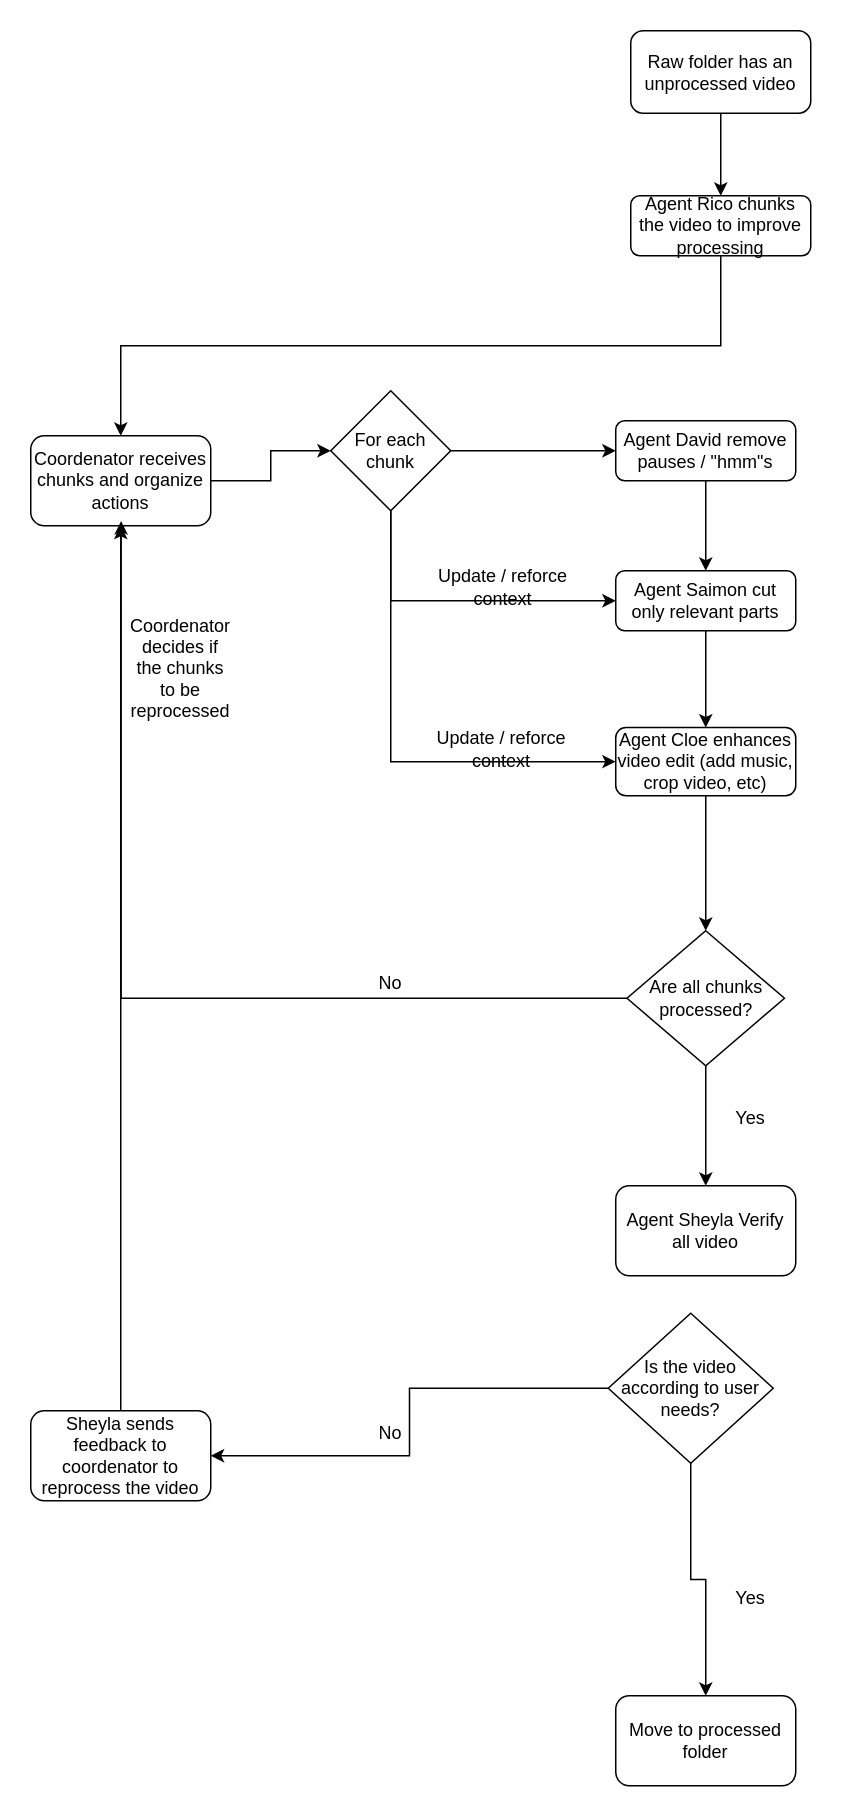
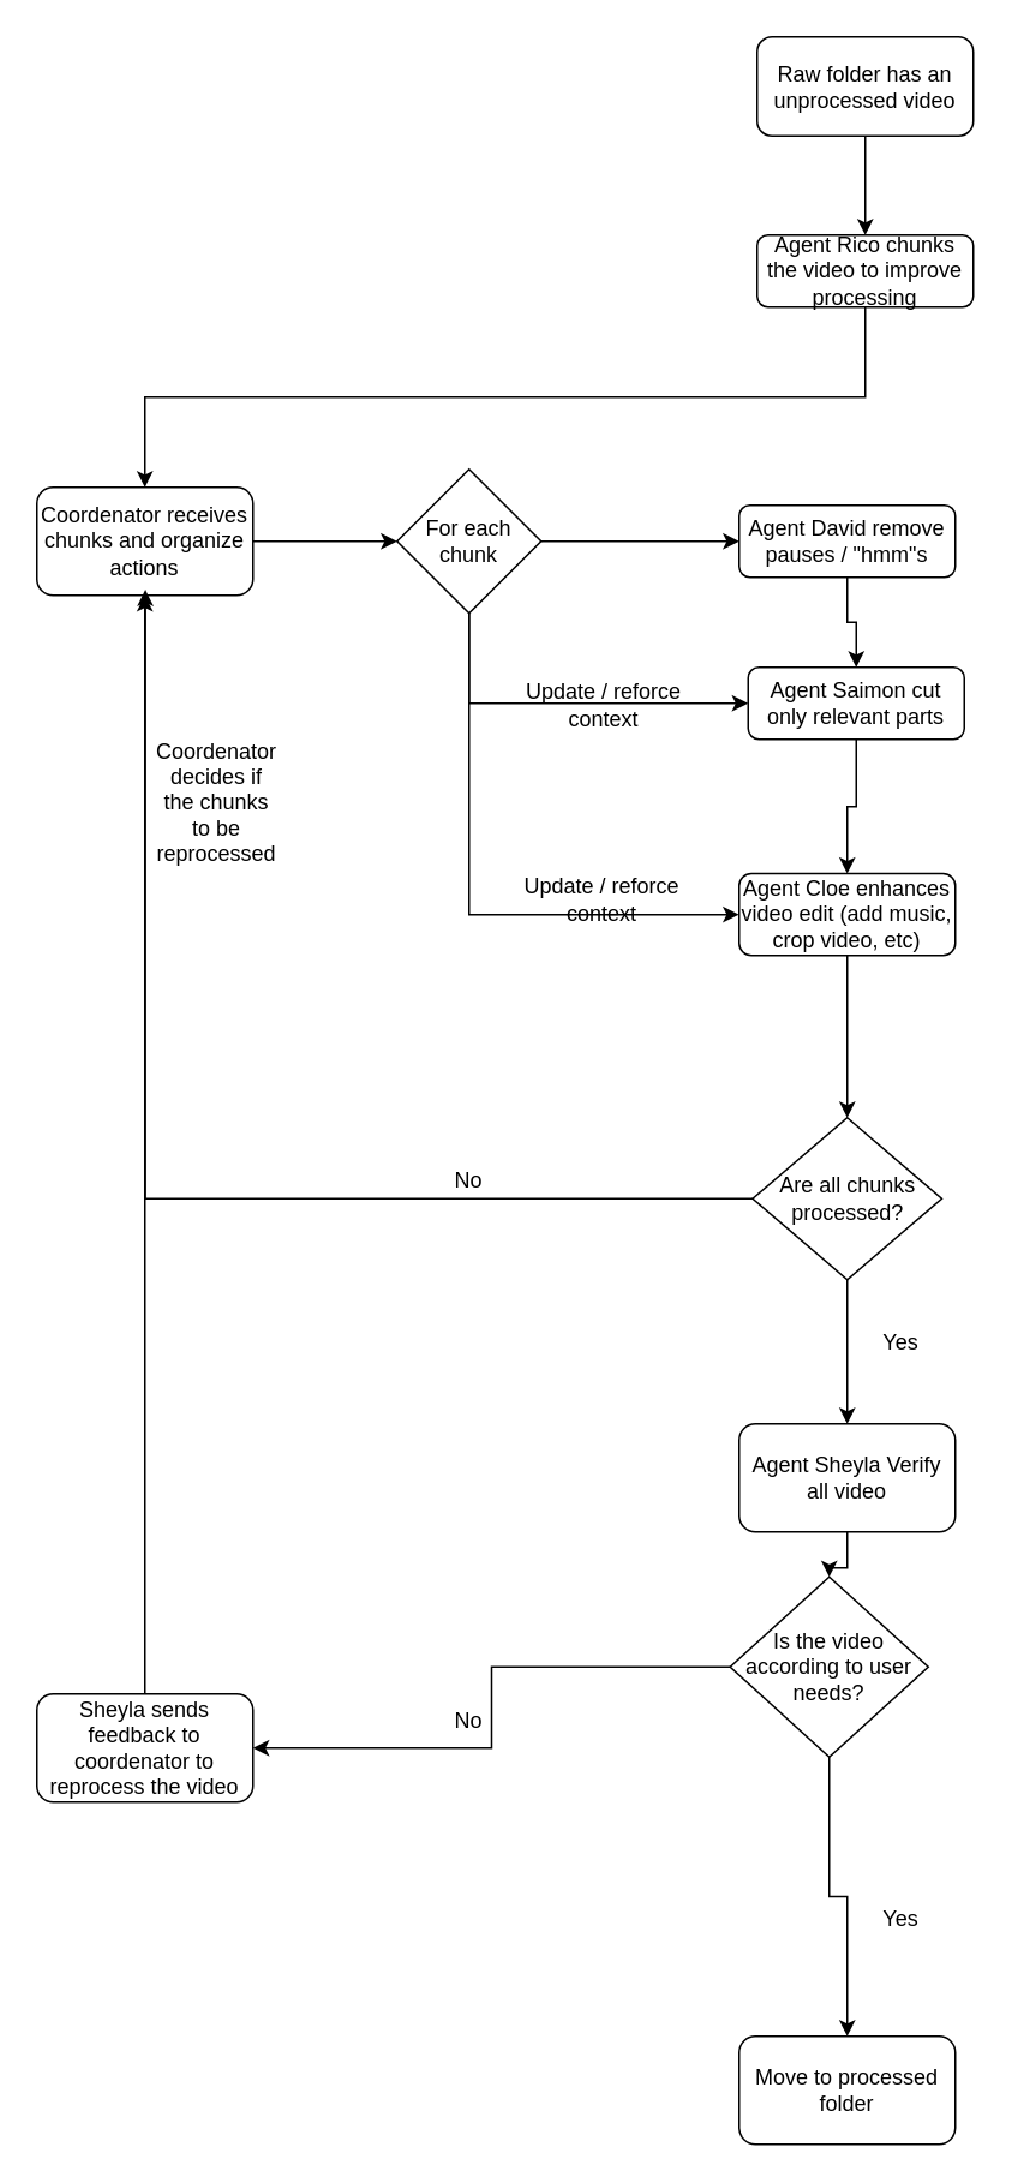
  <mxCell id="0" />
  <mxCell id="1" parent="0" />
  <mxCell id="2" style="edgeStyle=orthogonalEdgeStyle;rounded=0;orthogonalLoop=1;jettySize=auto;html=1;entryX=0.5;entryY=0;entryDx=0;entryDy=0;" edge="1" parent="1" source="3" target="5"><mxGeometry relative="1" as="geometry" /></mxCell>
  <mxCell id="3" value="Raw folder has an unprocessed video" style="rounded=1;whiteSpace=wrap;html=1;fontSize=12;glass=0;strokeWidth=1;shadow=0;" vertex="1" parent="1"><mxGeometry x="420" y="20" width="120" height="55" as="geometry" /></mxCell>
  <mxCell id="4" style="edgeStyle=orthogonalEdgeStyle;rounded=0;orthogonalLoop=1;jettySize=auto;html=1;exitX=0.5;exitY=1;exitDx=0;exitDy=0;entryX=0.5;entryY=0;entryDx=0;entryDy=0;" edge="1" parent="1" source="5" target="7"><mxGeometry relative="1" as="geometry"><mxPoint x="480" y="270" as="targetPoint" /><Array as="points" /></mxGeometry></mxCell>
  <mxCell id="5" value="Agent Rico chunks the video to improve processing" style="rounded=1;whiteSpace=wrap;html=1;fontSize=12;glass=0;strokeWidth=1;shadow=0;" vertex="1" parent="1"><mxGeometry x="420" y="130" width="120" height="40" as="geometry" /></mxCell>
  <mxCell id="6" style="edgeStyle=orthogonalEdgeStyle;rounded=0;orthogonalLoop=1;jettySize=auto;html=1;exitX=1;exitY=0.5;exitDx=0;exitDy=0;entryX=0;entryY=0.5;entryDx=0;entryDy=0;" edge="1" parent="1" source="7" target="11"><mxGeometry relative="1" as="geometry" /></mxCell>
- <mxCell id="7" value="Coordenator receives chunks and organize actions" style="rounded=1;whiteSpace=wrap;html=1;fontSize=12;glass=0;strokeWidth=1;shadow=0;" vertex="1" parent="1"><mxGeometry x="20" y="290" width="120" height="60" as="geometry" /></mxCell>
+ <mxCell id="7" value="Coordenator receives chunks and organize actions" style="rounded=1;whiteSpace=wrap;html=1;fontSize=12;glass=0;strokeWidth=1;shadow=0;" vertex="1" parent="1"><mxGeometry x="20" y="270" width="120" height="60" as="geometry" /></mxCell>
  <mxCell id="8" style="edgeStyle=orthogonalEdgeStyle;rounded=0;orthogonalLoop=1;jettySize=auto;html=1;exitX=1;exitY=0.5;exitDx=0;exitDy=0;entryX=0;entryY=0.5;entryDx=0;entryDy=0;" edge="1" parent="1" source="11" target="13"><mxGeometry relative="1" as="geometry"><mxPoint x="390" y="300.286" as="targetPoint" /></mxGeometry></mxCell>
  <mxCell id="9" style="edgeStyle=orthogonalEdgeStyle;rounded=0;orthogonalLoop=1;jettySize=auto;html=1;exitX=0.5;exitY=1;exitDx=0;exitDy=0;entryX=0;entryY=0.5;entryDx=0;entryDy=0;" edge="1" parent="1" source="11" target="15"><mxGeometry relative="1" as="geometry" /></mxCell>
  <mxCell id="10" style="edgeStyle=orthogonalEdgeStyle;rounded=0;orthogonalLoop=1;jettySize=auto;html=1;exitX=0.5;exitY=1;exitDx=0;exitDy=0;entryX=0;entryY=0.5;entryDx=0;entryDy=0;" edge="1" parent="1" source="11" target="18"><mxGeometry relative="1" as="geometry" /></mxCell>
  <mxCell id="11" value="For each chunk" style="rhombus;whiteSpace=wrap;html=1;" vertex="1" parent="1"><mxGeometry x="220" y="260" width="80" height="80" as="geometry" /></mxCell>
  <mxCell id="12" style="edgeStyle=orthogonalEdgeStyle;rounded=0;orthogonalLoop=1;jettySize=auto;html=1;entryX=0.5;entryY=0;entryDx=0;entryDy=0;" edge="1" parent="1" source="13" target="15"><mxGeometry relative="1" as="geometry" /></mxCell>
  <mxCell id="13" value="Agent David remove pauses / &quot;hmm&quot;s" style="rounded=1;whiteSpace=wrap;html=1;fontSize=12;glass=0;strokeWidth=1;shadow=0;" vertex="1" parent="1"><mxGeometry x="410" y="280" width="120" height="40" as="geometry" /></mxCell>
  <mxCell id="14" style="edgeStyle=orthogonalEdgeStyle;rounded=0;orthogonalLoop=1;jettySize=auto;html=1;entryX=0.5;entryY=0;entryDx=0;entryDy=0;" edge="1" parent="1" source="15" target="18"><mxGeometry relative="1" as="geometry" /></mxCell>
- <mxCell id="15" value="Agent Saimon cut only relevant parts" style="rounded=1;whiteSpace=wrap;html=1;" vertex="1" parent="1"><mxGeometry x="410" y="380" width="120" height="40" as="geometry" /></mxCell>
+ <mxCell id="15" value="Agent Saimon cut only relevant parts" style="rounded=1;whiteSpace=wrap;html=1;" vertex="1" parent="1"><mxGeometry x="415" y="370" width="120" height="40" as="geometry" /></mxCell>
  <mxCell id="16" value="Update / reforce context" style="text;html=1;align=center;verticalAlign=middle;whiteSpace=wrap;rounded=0;" vertex="1" parent="1"><mxGeometry x="270" y="366" width="130" height="50" as="geometry" /></mxCell>
  <mxCell id="17" style="edgeStyle=orthogonalEdgeStyle;rounded=0;orthogonalLoop=1;jettySize=auto;html=1;entryX=0.5;entryY=0;entryDx=0;entryDy=0;" edge="1" parent="1" source="18" target="23"><mxGeometry relative="1" as="geometry" /></mxCell>
  <mxCell id="18" value="Agent Cloe enhances video edit (add music, crop video, etc)" style="rounded=1;whiteSpace=wrap;html=1;" vertex="1" parent="1"><mxGeometry x="410" y="484.5" width="120" height="45.5" as="geometry" /></mxCell>
  <mxCell id="19" value="Update / reforce context" style="text;html=1;align=center;verticalAlign=middle;whiteSpace=wrap;rounded=0;" vertex="1" parent="1"><mxGeometry x="269" y="474" width="130" height="50" as="geometry" /></mxCell>
  <mxCell id="20" style="edgeStyle=orthogonalEdgeStyle;rounded=0;orthogonalLoop=1;jettySize=auto;html=1;entryX=0.502;entryY=0.948;entryDx=0;entryDy=0;entryPerimeter=0;exitX=0;exitY=0.5;exitDx=0;exitDy=0;" edge="1" parent="1" source="23" target="7"><mxGeometry relative="1" as="geometry"><mxPoint x="270" y="650" as="sourcePoint" /></mxGeometry></mxCell>
  <mxCell id="21" value="Coordenator decides if the chunks to be reprocessed" style="text;html=1;align=center;verticalAlign=middle;whiteSpace=wrap;rounded=0;" vertex="1" parent="1"><mxGeometry x="90" y="430" width="60" height="30" as="geometry" /></mxCell>
  <mxCell id="22" style="edgeStyle=orthogonalEdgeStyle;rounded=0;orthogonalLoop=1;jettySize=auto;html=1;exitX=0.5;exitY=1;exitDx=0;exitDy=0;entryX=0.5;entryY=0;entryDx=0;entryDy=0;" edge="1" parent="1" source="23" target="26"><mxGeometry relative="1" as="geometry" /></mxCell>
  <mxCell id="23" value="Are all chunks processed?" style="rhombus;whiteSpace=wrap;html=1;" vertex="1" parent="1"><mxGeometry x="417.5" y="620" width="105" height="90" as="geometry" /></mxCell>
  <mxCell id="24" value="No" style="text;html=1;align=center;verticalAlign=middle;whiteSpace=wrap;rounded=0;" vertex="1" parent="1"><mxGeometry x="230" y="640" width="60" height="30" as="geometry" /></mxCell>
+ <mxCell id="25" style="edgeStyle=orthogonalEdgeStyle;rounded=0;orthogonalLoop=1;jettySize=auto;html=1;entryX=0.5;entryY=0;entryDx=0;entryDy=0;" edge="1" parent="1" source="26" target="29"><mxGeometry relative="1" as="geometry" /></mxCell>
  <mxCell id="26" value="Agent Sheyla Verify all video" style="rounded=1;whiteSpace=wrap;html=1;" vertex="1" parent="1"><mxGeometry x="410" y="790" width="120" height="60" as="geometry" /></mxCell>
  <mxCell id="27" style="edgeStyle=orthogonalEdgeStyle;rounded=0;orthogonalLoop=1;jettySize=auto;html=1;entryX=1;entryY=0.5;entryDx=0;entryDy=0;" edge="1" parent="1" source="29" target="31"><mxGeometry relative="1" as="geometry" /></mxCell>
  <mxCell id="28" style="edgeStyle=orthogonalEdgeStyle;rounded=0;orthogonalLoop=1;jettySize=auto;html=1;entryX=0.5;entryY=0;entryDx=0;entryDy=0;" edge="1" parent="1" source="29" target="33"><mxGeometry relative="1" as="geometry" /></mxCell>
  <mxCell id="29" value="Is the video according to user needs?" style="rhombus;whiteSpace=wrap;html=1;" vertex="1" parent="1"><mxGeometry x="405" y="875" width="110" height="100" as="geometry" /></mxCell>
  <mxCell id="30" style="edgeStyle=orthogonalEdgeStyle;rounded=0;orthogonalLoop=1;jettySize=auto;html=1;exitX=0.5;exitY=0;exitDx=0;exitDy=0;entryX=0.5;entryY=1;entryDx=0;entryDy=0;" edge="1" parent="1" source="31" target="7"><mxGeometry relative="1" as="geometry" /></mxCell>
  <mxCell id="31" value="Sheyla sends feedback to coordenator to reprocess the video" style="rounded=1;whiteSpace=wrap;html=1;" vertex="1" parent="1"><mxGeometry x="20" y="940" width="120" height="60" as="geometry" /></mxCell>
  <mxCell id="32" value="No" style="text;html=1;align=center;verticalAlign=middle;whiteSpace=wrap;rounded=0;" vertex="1" parent="1"><mxGeometry x="230" y="940" width="60" height="30" as="geometry" /></mxCell>
  <mxCell id="33" value="Move to processed folder" style="rounded=1;whiteSpace=wrap;html=1;" vertex="1" parent="1"><mxGeometry x="410" y="1130" width="120" height="60" as="geometry" /></mxCell>
  <mxCell id="34" value="Yes" style="text;html=1;align=center;verticalAlign=middle;whiteSpace=wrap;rounded=0;" vertex="1" parent="1"><mxGeometry x="470" y="1050" width="60" height="30" as="geometry" /></mxCell>
  <mxCell id="35" value="Yes" style="text;html=1;align=center;verticalAlign=middle;whiteSpace=wrap;rounded=0;" vertex="1" parent="1"><mxGeometry x="470" y="730" width="60" height="30" as="geometry" /></mxCell>
